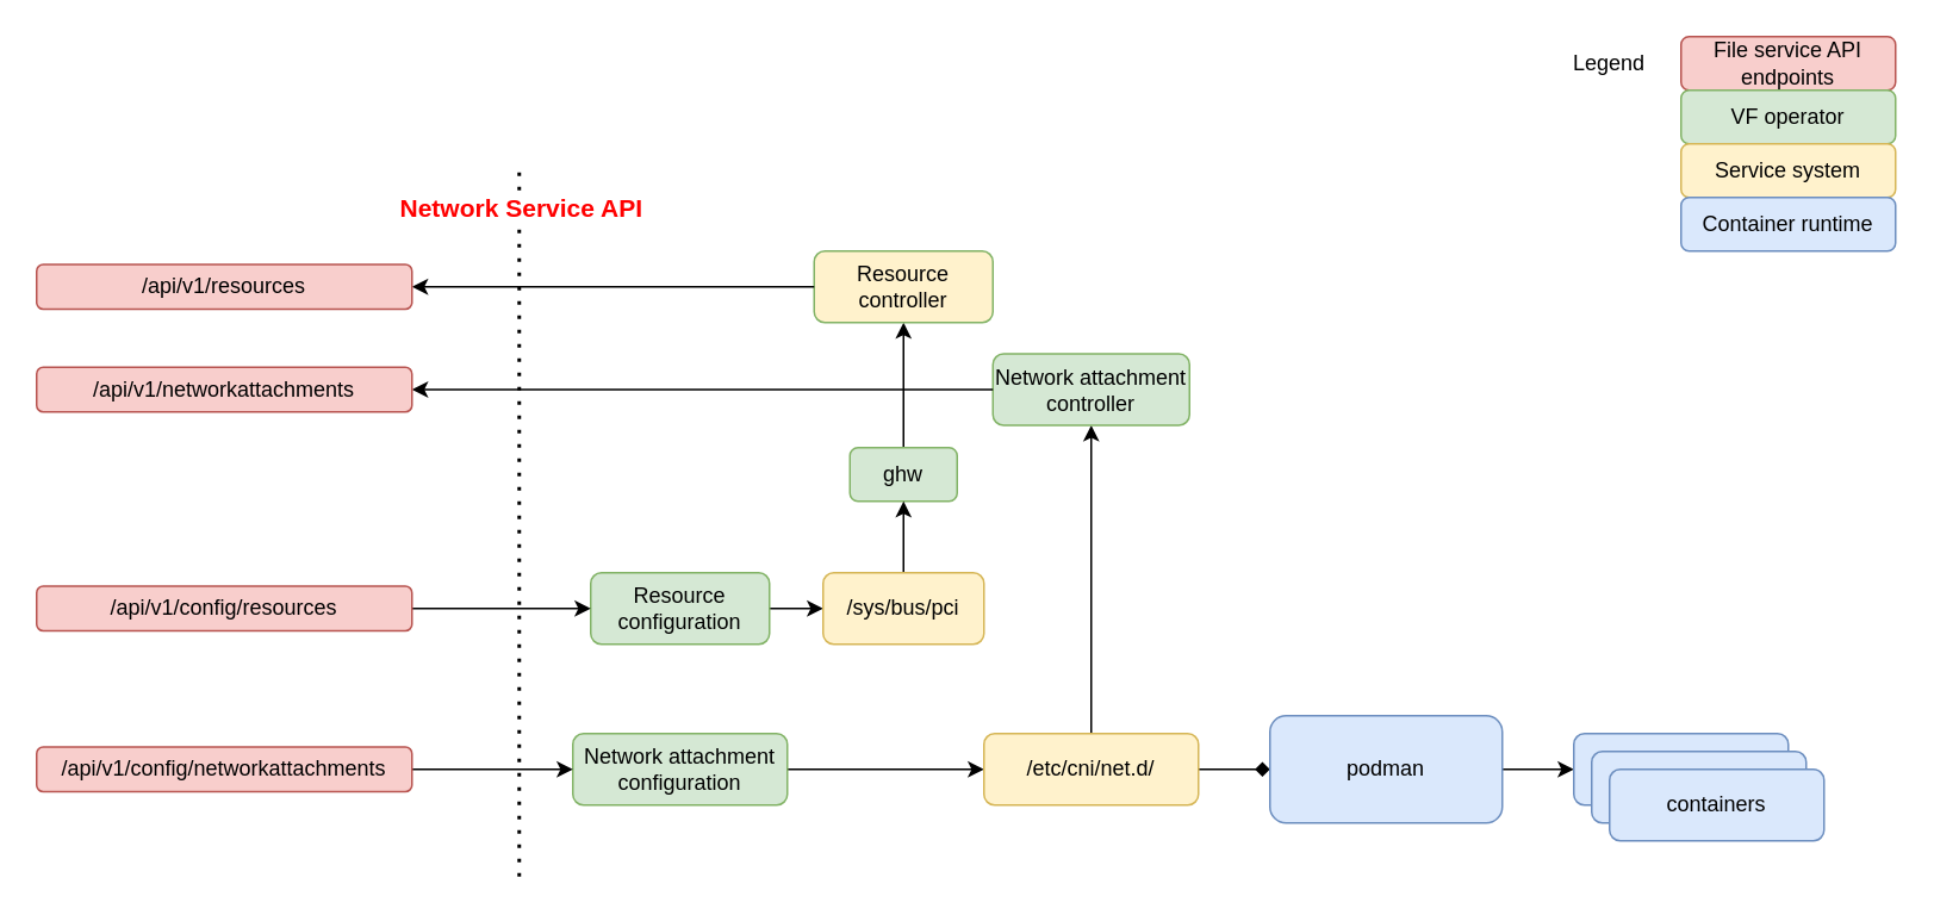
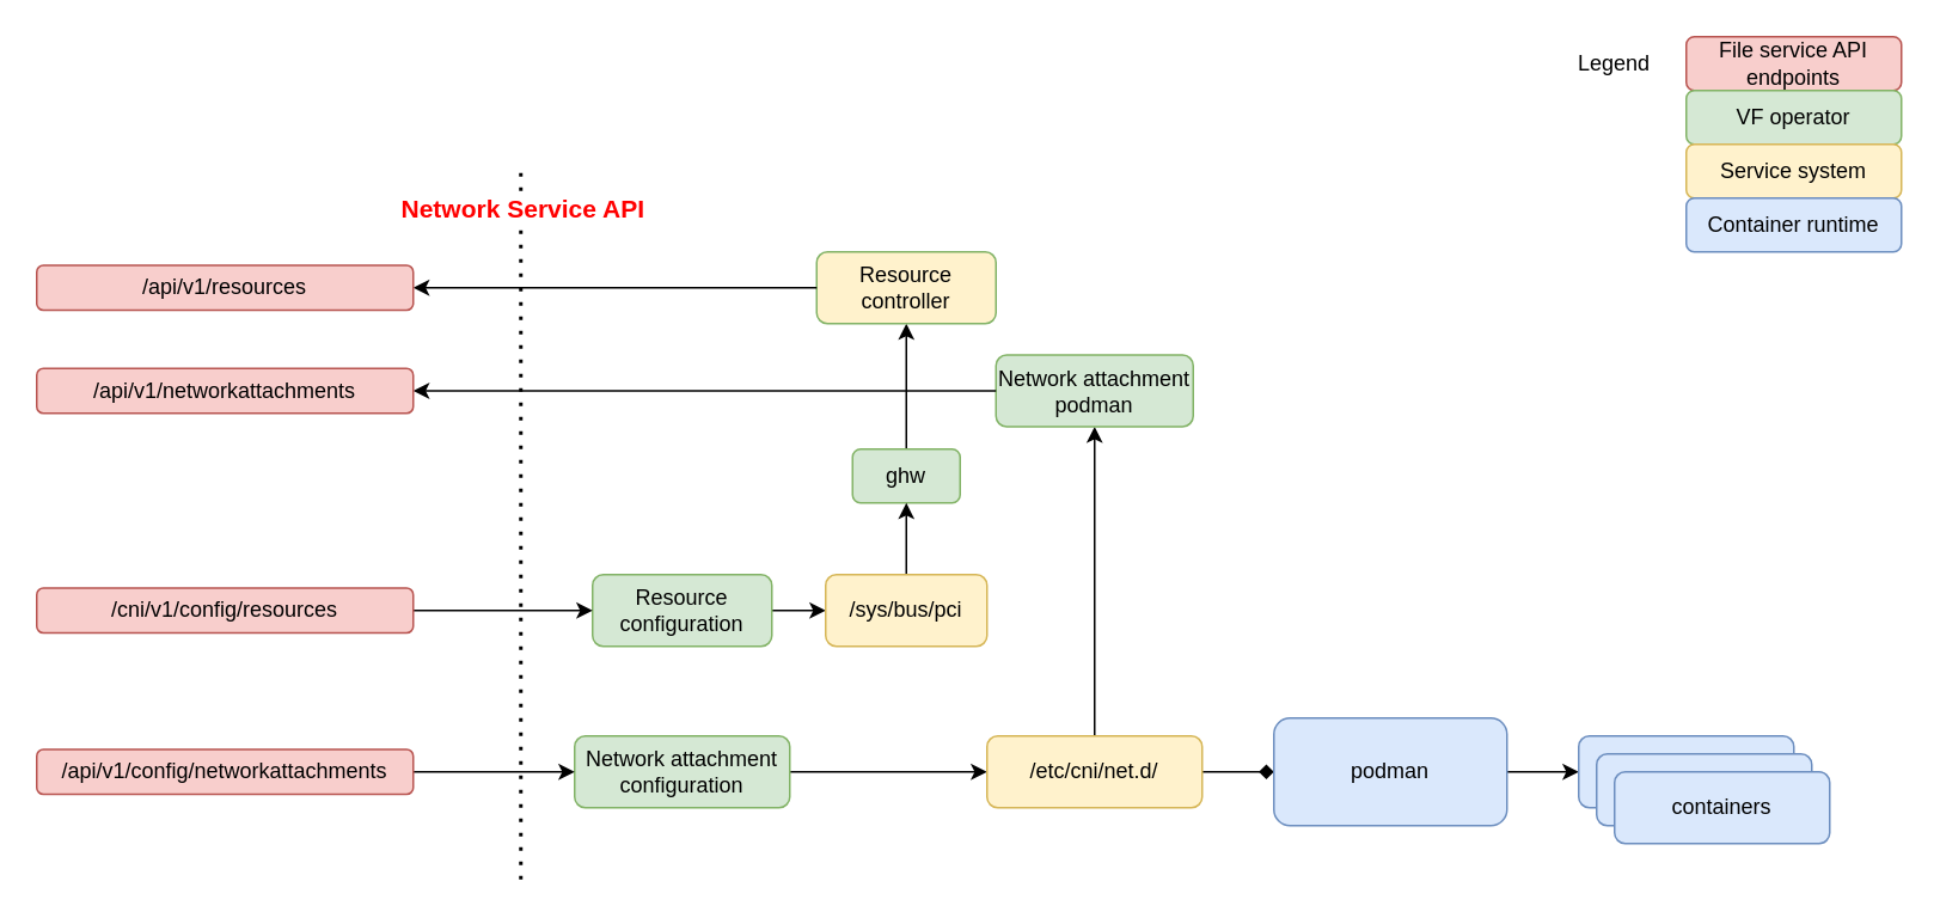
  <mxCell id="0" />
  <mxCell id="1" parent="0" />
  <mxCell id="2" style="edgeStyle=orthogonalEdgeStyle;rounded=0;orthogonalLoop=1;jettySize=auto;html=1;entryX=0;entryY=0.5;entryDx=0;entryDy=0;exitX=1;exitY=0.5;exitDx=0;exitDy=0;" edge="1" parent="1" source="3" target="7"><mxGeometry relative="1" as="geometry" /></mxCell>
  <mxCell id="3" value="Resource configuration" style="rounded=1;whiteSpace=wrap;html=1;fillColor=#d5e8d4;strokeColor=#82b366;" vertex="1" parent="1"><mxGeometry x="330" y="320" width="100" height="40" as="geometry" /></mxCell>
  <mxCell id="4" style="edgeStyle=orthogonalEdgeStyle;rounded=0;orthogonalLoop=1;jettySize=auto;html=1;entryX=0.5;entryY=1;entryDx=0;entryDy=0;" edge="1" parent="1" source="5" target="19"><mxGeometry relative="1" as="geometry" /></mxCell>
  <mxCell id="5" value="ghw" style="rounded=1;whiteSpace=wrap;html=1;fillColor=#d5e8d4;strokeColor=#82b366;" vertex="1" parent="1"><mxGeometry x="475" y="250" width="60" height="30" as="geometry" /></mxCell>
  <mxCell id="6" value="" style="edgeStyle=orthogonalEdgeStyle;rounded=0;orthogonalLoop=1;jettySize=auto;html=1;" edge="1" parent="1" source="7" target="5"><mxGeometry relative="1" as="geometry" /></mxCell>
  <mxCell id="7" value="/sys/bus/pci" style="rounded=1;whiteSpace=wrap;html=1;fillColor=#fff2cc;strokeColor=#d6b656;" vertex="1" parent="1"><mxGeometry x="460" y="320" width="90" height="40" as="geometry" /></mxCell>
  <mxCell id="8" style="edgeStyle=orthogonalEdgeStyle;rounded=0;orthogonalLoop=1;jettySize=auto;html=1;entryX=0;entryY=0.5;entryDx=0;entryDy=0;" edge="1" parent="1" source="9" target="12"><mxGeometry relative="1" as="geometry" /></mxCell>
  <mxCell id="9" value="Network attachment configuration" style="rounded=1;whiteSpace=wrap;html=1;fillColor=#d5e8d4;strokeColor=#82b366;" vertex="1" parent="1"><mxGeometry x="320" y="410" width="120" height="40" as="geometry" /></mxCell>
  <mxCell id="10" style="edgeStyle=orthogonalEdgeStyle;rounded=0;orthogonalLoop=1;jettySize=auto;html=1;entryX=0;entryY=0.5;entryDx=0;entryDy=0;endArrow=diamond;" edge="1" parent="1" source="12" target="14"><mxGeometry relative="1" as="geometry" /></mxCell>
  <mxCell id="11" style="edgeStyle=orthogonalEdgeStyle;rounded=0;orthogonalLoop=1;jettySize=auto;html=1;entryX=0.5;entryY=1;entryDx=0;entryDy=0;" edge="1" parent="1" source="12" target="20"><mxGeometry relative="1" as="geometry" /></mxCell>
  <mxCell id="12" value="/etc/cni/net.d/" style="rounded=1;whiteSpace=wrap;html=1;fillColor=#fff2cc;strokeColor=#d6b656;" vertex="1" parent="1"><mxGeometry x="550" y="410" width="120" height="40" as="geometry" /></mxCell>
  <mxCell id="13" style="edgeStyle=orthogonalEdgeStyle;rounded=0;orthogonalLoop=1;jettySize=auto;html=1;entryX=0;entryY=0.5;entryDx=0;entryDy=0;" edge="1" parent="1" source="14" target="16"><mxGeometry relative="1" as="geometry"><mxPoint x="990" y="430" as="targetPoint" /></mxGeometry></mxCell>
  <mxCell id="14" value="podman" style="rounded=1;whiteSpace=wrap;html=1;fillColor=#dae8fc;strokeColor=#6c8ebf;" vertex="1" parent="1"><mxGeometry x="710" y="400" width="130" height="60" as="geometry" /></mxCell>
  <mxCell id="15" value="" style="group;" vertex="1" connectable="0" parent="1"><mxGeometry x="880" y="410" width="140" height="60" as="geometry" /></mxCell>
  <mxCell id="16" value="containers" style="rounded=1;whiteSpace=wrap;html=1;fillColor=#dae8fc;strokeColor=#6c8ebf;" vertex="1" parent="15"><mxGeometry width="120" height="40" as="geometry" /></mxCell>
  <mxCell id="17" value="containers" style="rounded=1;whiteSpace=wrap;html=1;fillColor=#dae8fc;strokeColor=#6c8ebf;" vertex="1" parent="15"><mxGeometry x="10" y="10" width="120" height="40" as="geometry" /></mxCell>
  <mxCell id="18" value="containers" style="rounded=1;whiteSpace=wrap;html=1;fillColor=#dae8fc;strokeColor=#6c8ebf;" vertex="1" parent="15"><mxGeometry x="20" y="20" width="120" height="40" as="geometry" /></mxCell>
  <mxCell id="19" value="Resource controller" style="rounded=1;whiteSpace=wrap;html=1;fillColor=#fff2cc;strokeColor=#82b366;" vertex="1" parent="1"><mxGeometry x="455" y="140" width="100" height="40" as="geometry" /></mxCell>
- <mxCell id="20" value="Network attachment controller" style="rounded=1;whiteSpace=wrap;html=1;fillColor=#d5e8d4;strokeColor=#82b366;" vertex="1" parent="1"><mxGeometry x="555" y="197.5" width="110" height="40" as="geometry" /></mxCell>
+ <mxCell id="20" value="Network attachment podman" style="rounded=1;whiteSpace=wrap;html=1;fillColor=#d5e8d4;strokeColor=#82b366;" vertex="1" parent="1"><mxGeometry x="555" y="197.5" width="110" height="40" as="geometry" /></mxCell>
  <mxCell id="21" value="" style="endArrow=none;dashed=1;html=1;dashPattern=1 3;strokeWidth=2;rounded=0;" edge="1" parent="1"><mxGeometry width="50" height="50" relative="1" as="geometry"><mxPoint x="290" y="490" as="sourcePoint" /><mxPoint x="290" y="90" as="targetPoint" /></mxGeometry></mxCell>
  <mxCell id="22" value="&lt;font color=&quot;#ff0000&quot; style=&quot;font-size: 14px;&quot;&gt;&lt;b&gt;Network Service API&lt;/b&gt;&lt;/font&gt;" style="edgeLabel;html=1;align=center;verticalAlign=middle;resizable=0;points=[];" vertex="1" connectable="0" parent="21"><mxGeometry x="0.877" relative="1" as="geometry"><mxPoint as="offset" /></mxGeometry></mxCell>
  <mxCell id="23" style="edgeStyle=orthogonalEdgeStyle;rounded=0;orthogonalLoop=1;jettySize=auto;html=1;entryX=0;entryY=0.5;entryDx=0;entryDy=0;startArrow=classic;startFill=1;endArrow=none;endFill=0;" edge="1" parent="1" source="24" target="19"><mxGeometry relative="1" as="geometry" /></mxCell>
  <mxCell id="24" value="/api/v1/resources" style="rounded=1;whiteSpace=wrap;html=1;fillColor=#f8cecc;strokeColor=#b85450;" vertex="1" parent="1"><mxGeometry x="20" y="147.5" width="210" height="25" as="geometry" /></mxCell>
  <mxCell id="25" style="edgeStyle=orthogonalEdgeStyle;rounded=0;orthogonalLoop=1;jettySize=auto;html=1;entryX=0;entryY=0.5;entryDx=0;entryDy=0;startArrow=none;startFill=0;" edge="1" parent="1" source="26" target="9"><mxGeometry relative="1" as="geometry" /></mxCell>
  <mxCell id="26" value="/api/v1/config/networkattachments" style="rounded=1;whiteSpace=wrap;html=1;fillColor=#f8cecc;strokeColor=#b85450;" vertex="1" parent="1"><mxGeometry x="20" y="417.5" width="210" height="25" as="geometry" /></mxCell>
  <mxCell id="27" style="edgeStyle=orthogonalEdgeStyle;rounded=0;orthogonalLoop=1;jettySize=auto;html=1;startArrow=classic;startFill=1;endArrow=none;endFill=0;" edge="1" parent="1" source="28" target="20"><mxGeometry relative="1" as="geometry" /></mxCell>
  <mxCell id="28" value="/api/v1/networkattachments" style="rounded=1;whiteSpace=wrap;html=1;fillColor=#f8cecc;strokeColor=#b85450;" vertex="1" parent="1"><mxGeometry x="20" y="205" width="210" height="25" as="geometry" /></mxCell>
  <mxCell id="29" style="edgeStyle=orthogonalEdgeStyle;rounded=0;orthogonalLoop=1;jettySize=auto;html=1;startArrow=none;startFill=0;" edge="1" parent="1" source="30" target="3"><mxGeometry relative="1" as="geometry" /></mxCell>
- <mxCell id="30" value="/api/v1/config/resources" style="rounded=1;whiteSpace=wrap;html=1;fillColor=#f8cecc;strokeColor=#b85450;" vertex="1" parent="1"><mxGeometry x="20" y="327.5" width="210" height="25" as="geometry" /></mxCell>
+ <mxCell id="30" value="/cni/v1/config/resources" style="rounded=1;whiteSpace=wrap;html=1;fillColor=#f8cecc;strokeColor=#b85450;" vertex="1" parent="1"><mxGeometry x="20" y="327.5" width="210" height="25" as="geometry" /></mxCell>
  <mxCell id="31" value="File service API&lt;br&gt;endpoints" style="rounded=1;whiteSpace=wrap;html=1;fillColor=#f8cecc;strokeColor=#b85450;" vertex="1" parent="1"><mxGeometry x="940" y="20" width="120" height="30" as="geometry" /></mxCell>
  <mxCell id="32" value="VF operator" style="rounded=1;whiteSpace=wrap;html=1;fillColor=#d5e8d4;strokeColor=#82b366;" vertex="1" parent="1"><mxGeometry x="940" y="50" width="120" height="30" as="geometry" /></mxCell>
  <mxCell id="33" value="Service system" style="rounded=1;whiteSpace=wrap;html=1;fillColor=#fff2cc;strokeColor=#d6b656;" vertex="1" parent="1"><mxGeometry x="940" y="80" width="120" height="30" as="geometry" /></mxCell>
  <mxCell id="34" value="Container runtime" style="rounded=1;whiteSpace=wrap;html=1;fillColor=#dae8fc;strokeColor=#6c8ebf;" vertex="1" parent="1"><mxGeometry x="940" y="110" width="120" height="30" as="geometry" /></mxCell>
  <mxCell id="35" value="Legend" style="text;html=1;strokeColor=none;fillColor=none;align=center;verticalAlign=middle;whiteSpace=wrap;rounded=0;" vertex="1" parent="1"><mxGeometry x="870" y="20" width="60" height="30" as="geometry" /></mxCell>
